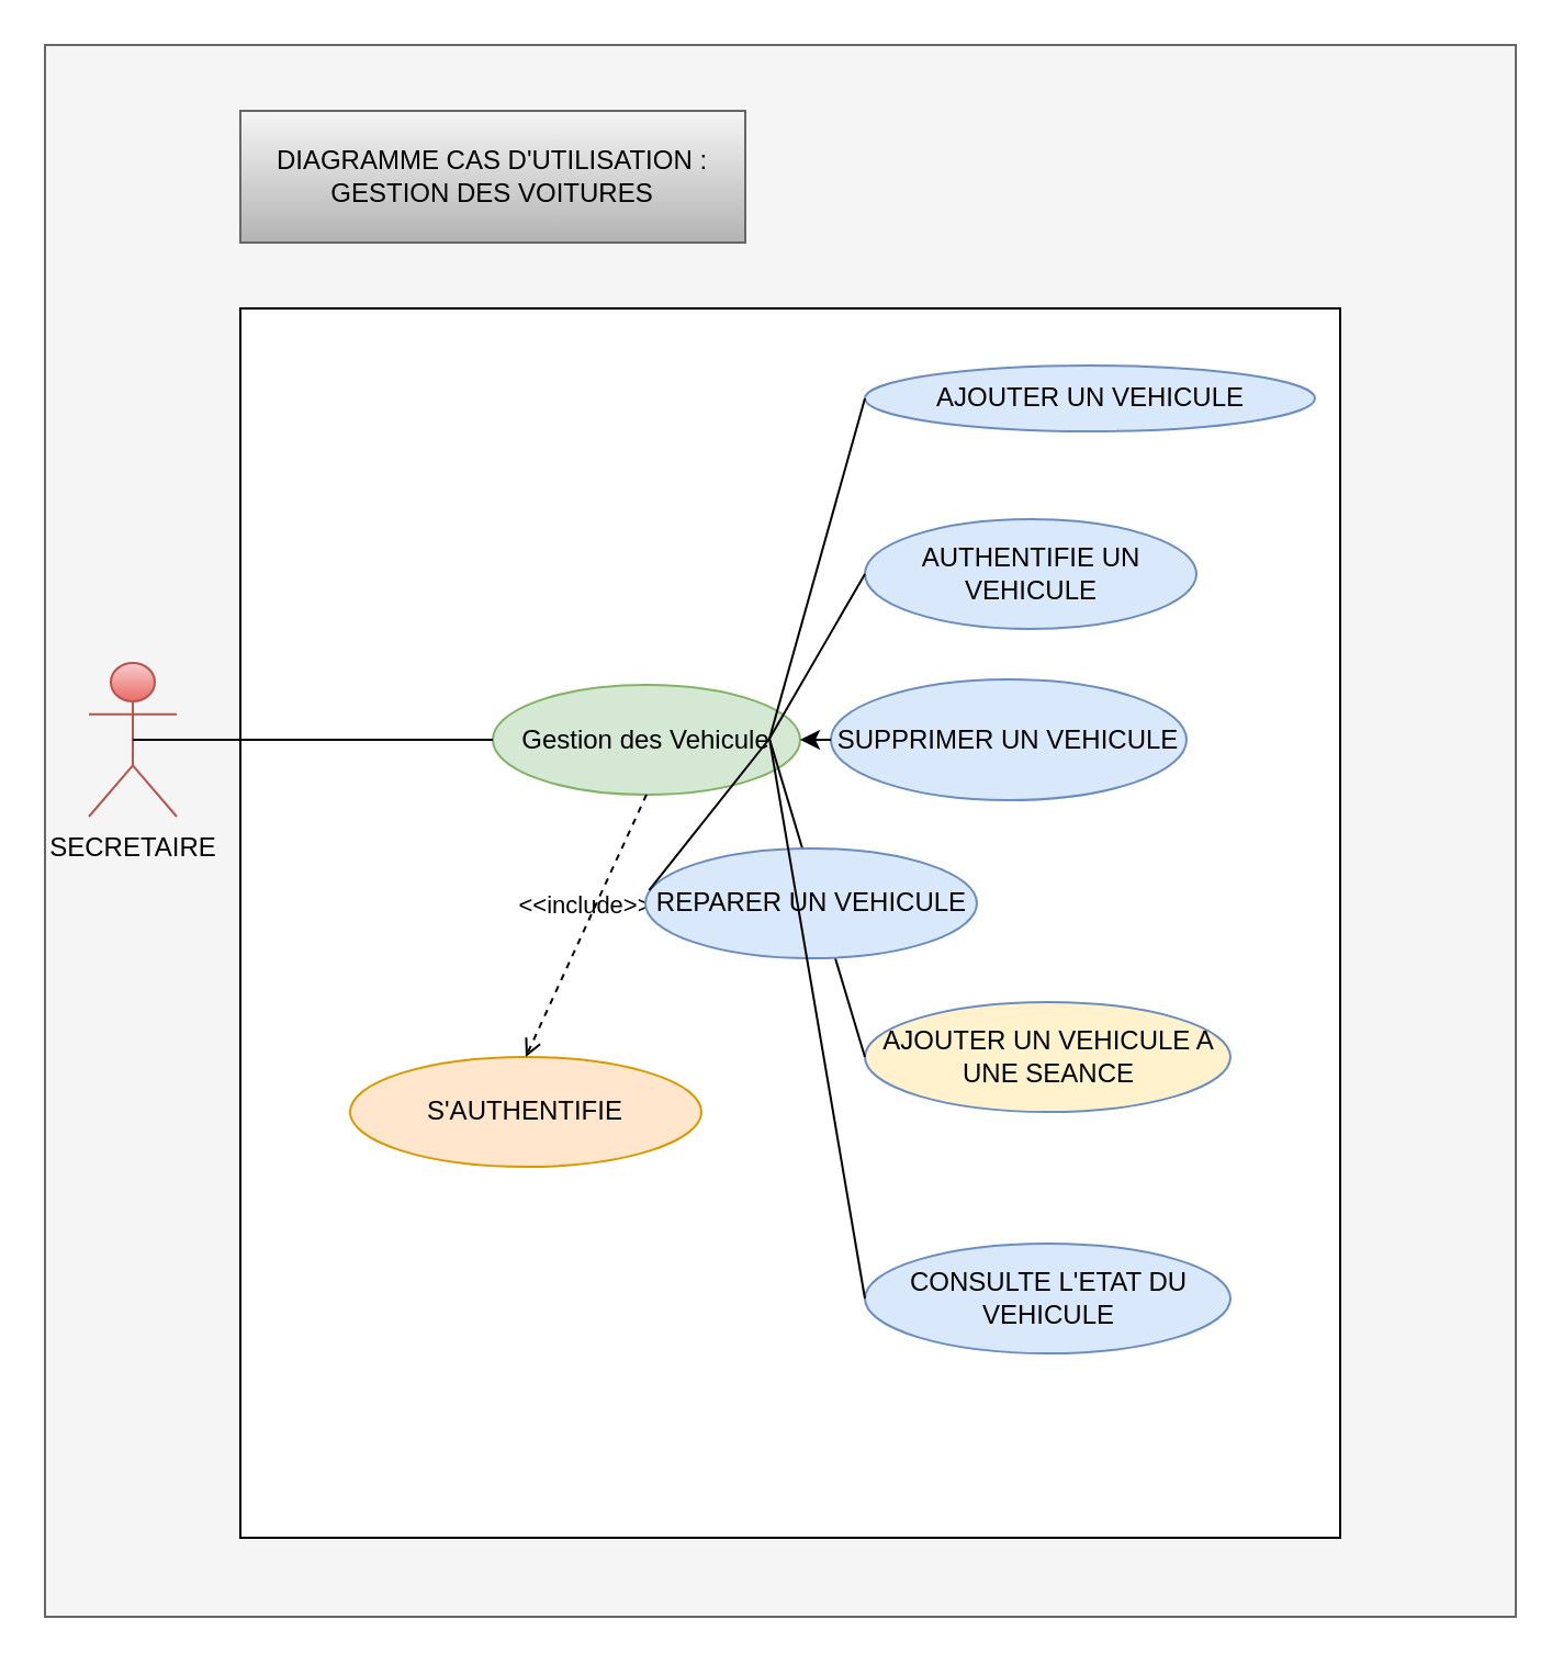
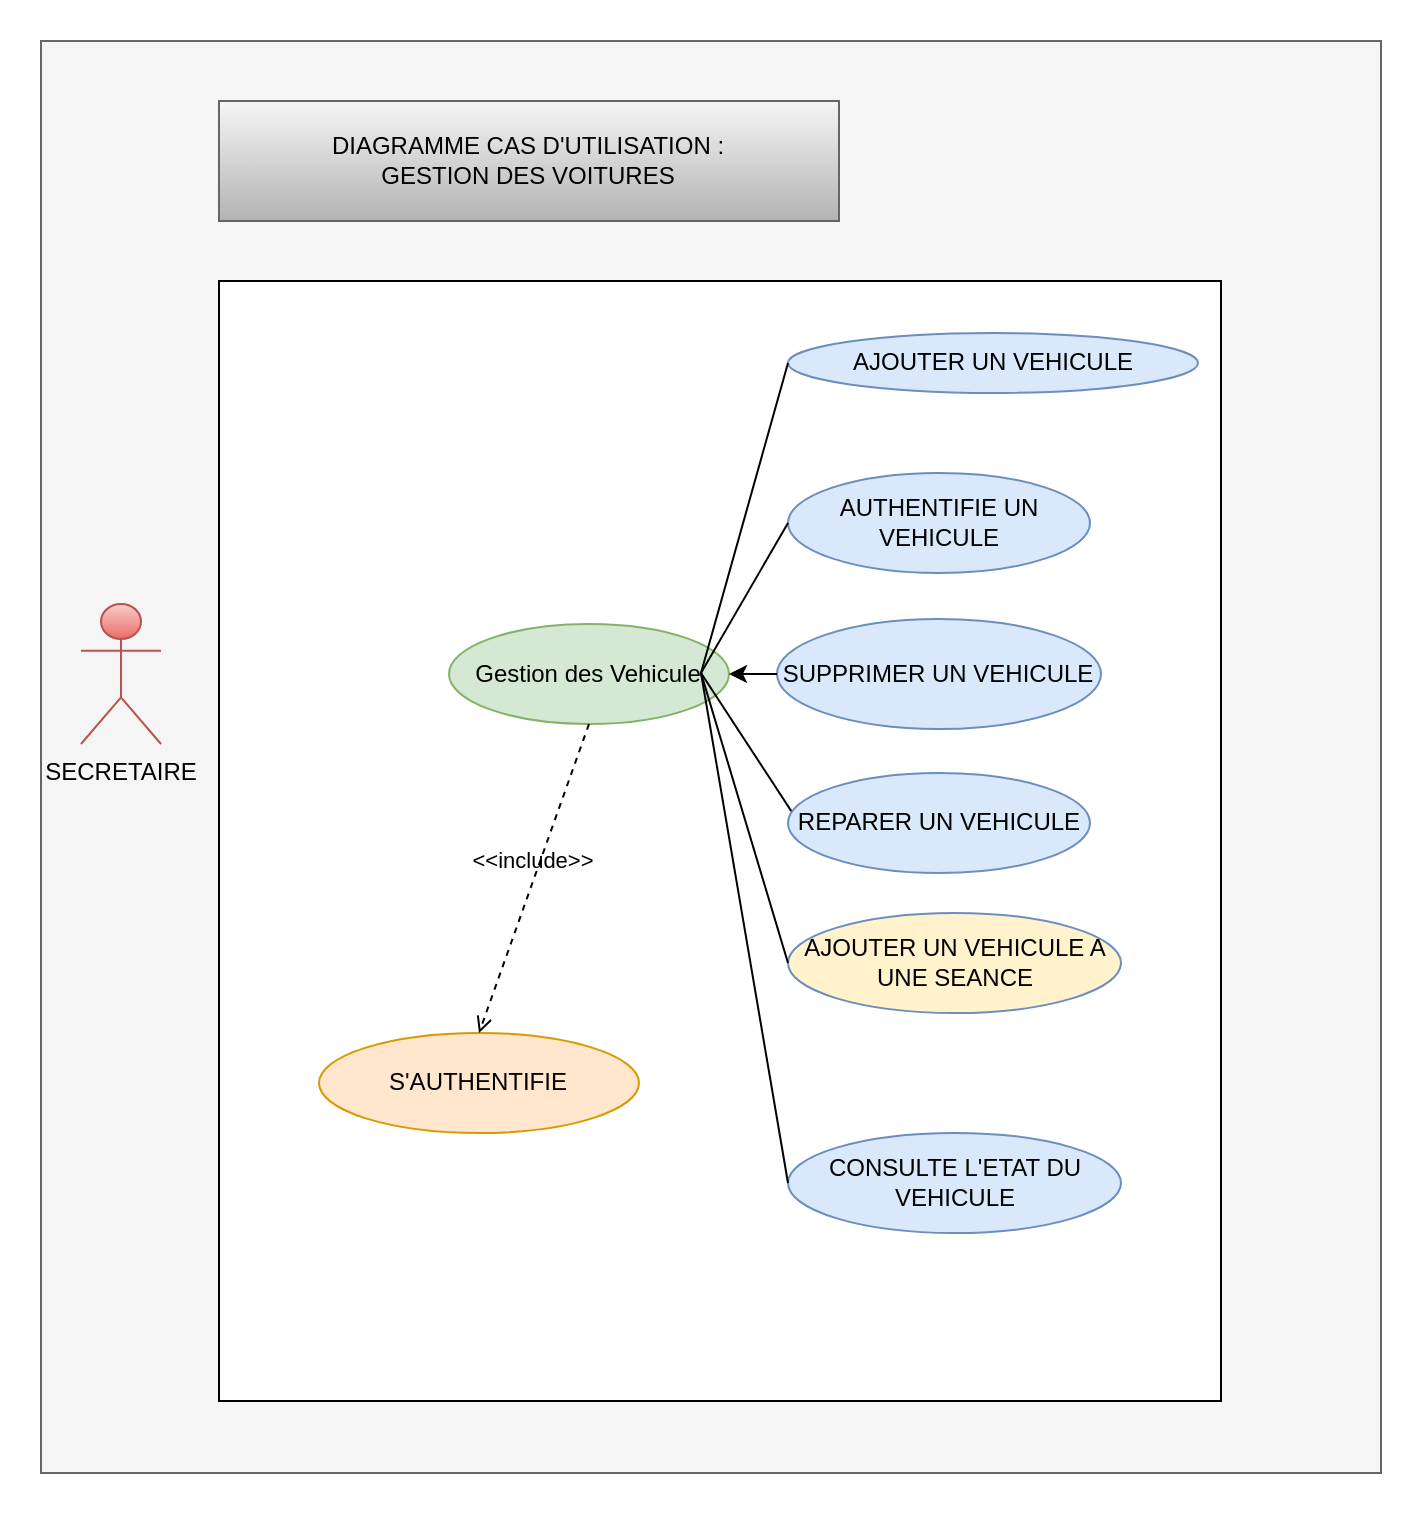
  <mxCell id="0" />
  <mxCell id="1" parent="0" />
  <mxCell id="2" value="" style="rounded=0;whiteSpace=wrap;html=1;fillColor=#f5f5f5;fontColor=#333333;strokeColor=#666666;" vertex="1" parent="1"><mxGeometry x="20" y="20" width="670" height="716" as="geometry" /></mxCell>
  <mxCell id="3" value="" style="rounded=0;whiteSpace=wrap;html=1;" vertex="1" parent="1"><mxGeometry x="109" y="140" width="501" height="560" as="geometry" /></mxCell>
  <mxCell id="4" value="SECRETAIRE" style="shape=umlActor;verticalLabelPosition=bottom;verticalAlign=top;html=1;fillColor=#f8cecc;gradientColor=#ea6b66;strokeColor=#b85450;" vertex="1" parent="1"><mxGeometry x="40" y="301.5" width="40" height="70" as="geometry" /></mxCell>
  <mxCell id="5" value="Gestion des Vehicule" style="ellipse;whiteSpace=wrap;html=1;fillColor=#d5e8d4;strokeColor=#82b366;" vertex="1" parent="1"><mxGeometry x="224" y="311.5" width="140" height="50" as="geometry" /></mxCell>
  <mxCell id="6" value="AJOUTER UN VEHICULE" style="ellipse;whiteSpace=wrap;html=1;fillColor=#dae8fc;strokeColor=#6c8ebf;direction=east;" vertex="1" parent="1"><mxGeometry x="393.5" y="166" width="205" height="30" as="geometry" /></mxCell>
  <mxCell id="7" value="AJOUTER UN VEHICULE A UNE SEANCE" style="ellipse;whiteSpace=wrap;html=1;fillColor=#fff2cc;strokeColor=#6c8ebf;" vertex="1" parent="1"><mxGeometry x="393.5" y="456" width="166.5" height="50" as="geometry" /></mxCell>
- <mxCell id="8" value="SUPPRIMER UN VEHICULE" style="ellipse;whiteSpace=wrap;html=1;fillColor=#dae8fc;strokeColor=#6c8ebf;direction=east;" vertex="1" parent="1"><mxGeometry x="378" y="309" width="162" height="55" as="geometry" /></mxCell>
+ <mxCell id="8" value="SUPPRIMER UN VEHICULE" style="ellipse;whiteSpace=wrap;html=1;fillColor=#dae8fc;strokeColor=#6c8ebf;direction=east;" vertex="1" parent="1"><mxGeometry x="388" y="309" width="162" height="55" as="geometry" /></mxCell>
  <mxCell id="9" value="" style="endArrow=classic;html=1;entryX=1;entryY=0.5;entryDx=0;entryDy=0;exitX=0;exitY=0.5;exitDx=0;exitDy=0;" edge="1" parent="1" source="8" target="5"><mxGeometry width="50" height="50" relative="1" as="geometry"><mxPoint x="249" y="350" as="sourcePoint" /><mxPoint x="299" y="300" as="targetPoint" /></mxGeometry></mxCell>
  <mxCell id="10" value="" style="endArrow=none;html=1;entryX=0;entryY=0.5;entryDx=0;entryDy=0;" edge="1" parent="1" target="6"><mxGeometry width="50" height="50" relative="1" as="geometry"><mxPoint x="350" y="336" as="sourcePoint" /><mxPoint x="349" y="180" as="targetPoint" /></mxGeometry></mxCell>
  <mxCell id="11" value="" style="endArrow=none;html=1;exitX=0;exitY=0.5;exitDx=0;exitDy=0;" edge="1" parent="1" source="7"><mxGeometry width="50" height="50" relative="1" as="geometry"><mxPoint x="399" y="270" as="sourcePoint" /><mxPoint x="350" y="336" as="targetPoint" /></mxGeometry></mxCell>
- <mxCell id="12" value="" style="endArrow=none;html=1;exitX=0.5;exitY=0.5;exitDx=0;exitDy=0;exitPerimeter=0;entryX=0;entryY=0.5;entryDx=0;entryDy=0;" edge="1" parent="1" source="4" target="5"><mxGeometry width="50" height="50" relative="1" as="geometry"><mxPoint x="249" y="390" as="sourcePoint" /><mxPoint x="299" y="340" as="targetPoint" /></mxGeometry></mxCell>
- <mxCell id="13" value="S'AUTHENTIFIE" style="ellipse;whiteSpace=wrap;html=1;fillColor=#ffe6cc;strokeColor=#d79b00;" vertex="1" parent="1"><mxGeometry x="159" y="481" width="160" height="50" as="geometry" /></mxCell>
+ <mxCell id="13" value="S'AUTHENTIFIE" style="ellipse;whiteSpace=wrap;html=1;fillColor=#ffe6cc;strokeColor=#d79b00;" vertex="1" parent="1"><mxGeometry x="159" y="516" width="160" height="50" as="geometry" /></mxCell>
  <mxCell id="14" value="&amp;lt;&amp;lt;include&amp;gt;&amp;gt;" style="html=1;verticalAlign=bottom;labelBackgroundColor=none;endArrow=open;endFill=0;dashed=1;exitX=0.5;exitY=1;exitDx=0;exitDy=0;entryX=0.5;entryY=0;entryDx=0;entryDy=0;" edge="1" parent="1" source="5" target="13"><mxGeometry width="160" relative="1" as="geometry"><mxPoint x="189" y="340" as="sourcePoint" /><mxPoint x="349" y="340" as="targetPoint" /></mxGeometry></mxCell>
- <mxCell id="15" value="DIAGRAMME CAS D'UTILISATION :&lt;br&gt;GESTION DES VOITURES" style="rounded=0;whiteSpace=wrap;html=1;fillColor=#f5f5f5;gradientColor=#b3b3b3;strokeColor=#666666;" vertex="1" parent="1"><mxGeometry x="109" y="50" width="230" height="60" as="geometry" /></mxCell>
- <mxCell id="16" value="REPARER UN VEHICULE" style="ellipse;whiteSpace=wrap;html=1;fillColor=#dae8fc;strokeColor=#6c8ebf;" vertex="1" parent="1"><mxGeometry x="293.5" y="386" width="151" height="50" as="geometry" /></mxCell>
+ <mxCell id="15" value="DIAGRAMME CAS D'UTILISATION :&lt;br&gt;GESTION DES VOITURES" style="rounded=0;whiteSpace=wrap;html=1;fillColor=#f5f5f5;gradientColor=#b3b3b3;strokeColor=#666666;" vertex="1" parent="1"><mxGeometry x="109" y="50" width="310" height="60" as="geometry" /></mxCell>
+ <mxCell id="16" value="REPARER UN VEHICULE" style="ellipse;whiteSpace=wrap;html=1;fillColor=#dae8fc;strokeColor=#6c8ebf;" vertex="1" parent="1"><mxGeometry x="393.5" y="386" width="151" height="50" as="geometry" /></mxCell>
  <mxCell id="17" value="" style="endArrow=none;html=1;exitX=0.011;exitY=0.381;exitDx=0;exitDy=0;exitPerimeter=0;" edge="1" parent="1" source="16"><mxGeometry width="50" height="50" relative="1" as="geometry"><mxPoint x="399" y="196" as="sourcePoint" /><mxPoint x="350" y="336" as="targetPoint" /></mxGeometry></mxCell>
  <mxCell id="18" value="AUTHENTIFIE UN VEHICULE" style="ellipse;whiteSpace=wrap;html=1;fillColor=#dae8fc;strokeColor=#6c8ebf;direction=east;" vertex="1" parent="1"><mxGeometry x="393.5" y="236" width="151" height="50" as="geometry" /></mxCell>
  <mxCell id="19" value="" style="endArrow=none;html=1;entryX=0;entryY=0.5;entryDx=0;entryDy=0;" edge="1" parent="1" target="18"><mxGeometry width="50" height="50" relative="1" as="geometry"><mxPoint x="350" y="336" as="sourcePoint" /><mxPoint x="300" y="216" as="targetPoint" /></mxGeometry></mxCell>
  <mxCell id="20" value="CONSULTE L'ETAT DU VEHICULE" style="ellipse;whiteSpace=wrap;html=1;fillColor=#dae8fc;strokeColor=#6c8ebf;" vertex="1" parent="1"><mxGeometry x="393.5" y="566" width="166.5" height="50" as="geometry" /></mxCell>
  <mxCell id="21" value="" style="endArrow=none;html=1;entryX=0;entryY=0.5;entryDx=0;entryDy=0;" edge="1" parent="1" target="20"><mxGeometry width="50" height="50" relative="1" as="geometry"><mxPoint x="350" y="336" as="sourcePoint" /><mxPoint x="320" y="636" as="targetPoint" /></mxGeometry></mxCell>
